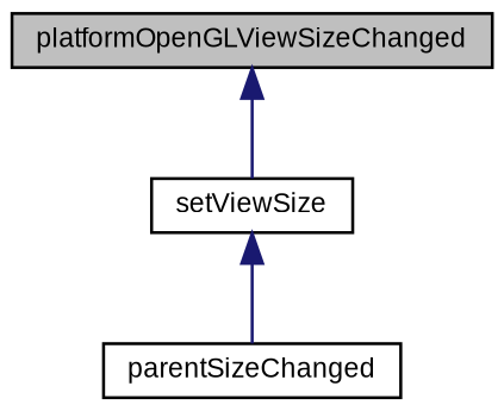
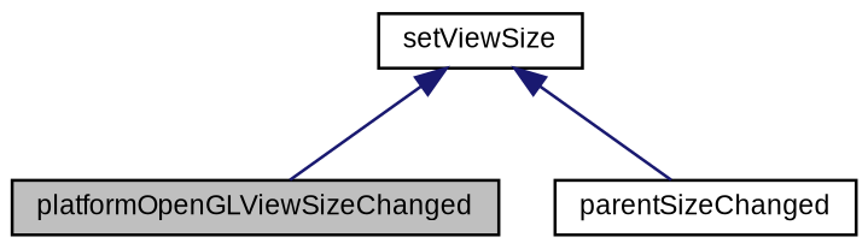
  digraph {
    rankdir=TB
    node [color=black fontname=Arial fontsize=9 shape=record]
    edge [color=midnightblue dir=back fontname=Arial fontsize=9 labelfontname=Arial labelfontsize=9 style=solid]
    n1 [fillcolor=grey75 fontcolor=black height=0.2 label=platformOpenGLViewSizeChanged style=filled width=0.4]
    n2 [height=0.2 label=setViewSize width=0.4]
    n3 [height=0.2 label=parentSizeChanged width=0.4]
-   n1 -> n2
+   n2 -> n1
    n2 -> n3
  }
